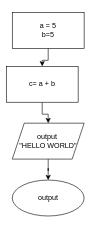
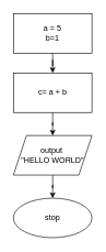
  <mxCell id="0" />
  <mxCell id="1" parent="0" />
  <mxCell id="2" value="" style="edgeStyle=orthogonalEdgeStyle;rounded=0;orthogonalLoop=1;jettySize=auto;html=1;" edge="1" parent="1" source="3" target="5"><mxGeometry relative="1" as="geometry" /></mxCell>
- <mxCell id="3" value="a = 5&lt;br&gt;b=5" style="whiteSpace=wrap;html=1;" vertex="1" parent="1"><mxGeometry x="20" y="20" width="120" height="60" as="geometry" /></mxCell>
+ <mxCell id="3" value="a = 5&lt;br&gt;b=1" style="whiteSpace=wrap;html=1;" vertex="1" parent="1"><mxGeometry x="20" y="20" width="120" height="60" as="geometry" /></mxCell>
  <mxCell id="4" value="" style="edgeStyle=orthogonalEdgeStyle;rounded=0;orthogonalLoop=1;jettySize=auto;html=1;" edge="1" parent="1" source="5" target="7"><mxGeometry relative="1" as="geometry" /></mxCell>
- <mxCell id="5" value="c= a + b" style="whiteSpace=wrap;html=1;" vertex="1" parent="1"><mxGeometry x="10" y="110" width="120" height="60" as="geometry" /></mxCell>
+ <mxCell id="5" value="c= a + b" style="whiteSpace=wrap;html=1;" vertex="1" parent="1"><mxGeometry x="20" y="110" width="120" height="60" as="geometry" /></mxCell>
  <mxCell id="6" value="" style="edgeStyle=orthogonalEdgeStyle;rounded=0;orthogonalLoop=1;jettySize=auto;html=1;" edge="1" parent="1" source="7" target="8"><mxGeometry relative="1" as="geometry" /></mxCell>
  <mxCell id="7" value="output&amp;nbsp;&lt;br&gt;&quot;HELLO WORLD&quot;" style="shape=parallelogram;perimeter=parallelogramPerimeter;whiteSpace=wrap;html=1;fixedSize=1;" vertex="1" parent="1"><mxGeometry x="20" y="205" width="120" height="60" as="geometry" /></mxCell>
- <mxCell id="8" value="output" style="ellipse;whiteSpace=wrap;html=1;" vertex="1" parent="1"><mxGeometry x="20" y="300" width="120" height="60" as="geometry" /></mxCell>
+ <mxCell id="8" value="stop" style="ellipse;whiteSpace=wrap;html=1;" vertex="1" parent="1"><mxGeometry x="20" y="300" width="120" height="60" as="geometry" /></mxCell>
